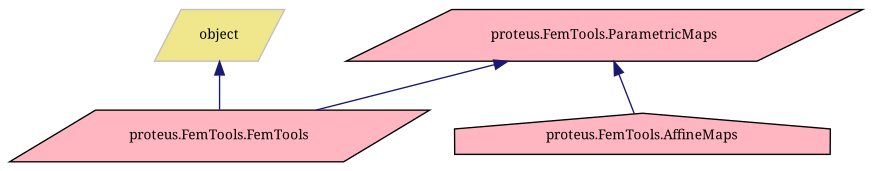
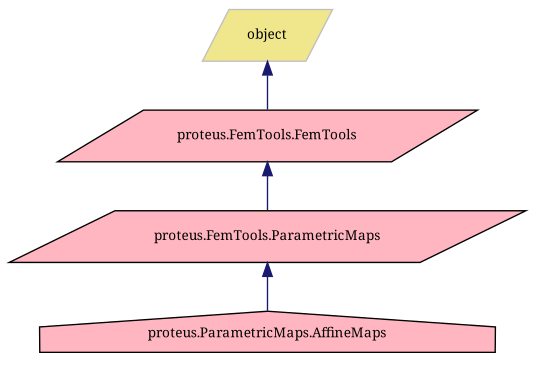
  digraph {
    fontname="Noto Serif"
    node [color=black fillcolor=lightpink fontname="Noto Serif" fontsize=10 shape=parallelogram style=filled]
    edge [color=midnightblue dir=back fontname="Noto Serif" fontsize=10 labelfontname=Helvetica labelfontsize=10 style=solid]
    n1 [fontcolor=black height=0.2 label="proteus.FemTools.FemTools" width=0.4]
    n2 [height=0.2 label="proteus.FemTools.ParametricMaps" width=0.4]
-   n3 [height=0.2 label="proteus.FemTools.AffineMaps" shape=house width=0.4]
+   n3 [height=0.2 label="proteus.ParametricMaps.AffineMaps" shape=house width=0.4]
    n4 [color=grey75 fillcolor=khaki height=0.2 label=object width=0.4]
-   n2 -> n1
+   n1 -> n2
    n2 -> n3
    n4 -> n1
  }
